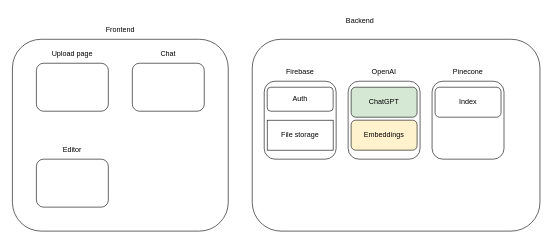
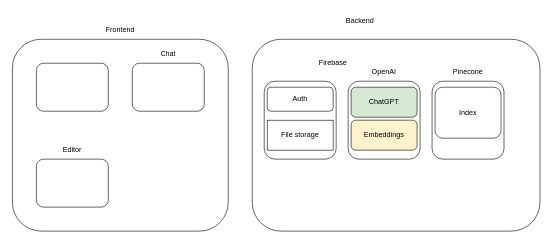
  <mxCell id="0" />
  <mxCell id="1" parent="0" />
  <mxCell id="2" value="" style="rounded=1;whiteSpace=wrap;html=1;fillColor=none;" vertex="1" parent="1"><mxGeometry x="420" y="65" width="480" height="320" as="geometry" /></mxCell>
  <mxCell id="3" value="" style="rounded=1;whiteSpace=wrap;html=1;fillColor=none;" vertex="1" parent="1"><mxGeometry x="20" y="65" width="360" height="320" as="geometry" /></mxCell>
  <mxCell id="4" value="Frontend" style="text;html=1;strokeColor=none;fillColor=none;align=center;verticalAlign=middle;whiteSpace=wrap;rounded=0;" vertex="1" parent="1"><mxGeometry x="170" y="35" width="60" height="30" as="geometry" /></mxCell>
  <mxCell id="5" value="Backend" style="text;html=1;strokeColor=none;fillColor=none;align=center;verticalAlign=middle;whiteSpace=wrap;rounded=0;" vertex="1" parent="1"><mxGeometry x="570" y="20" width="60" height="30" as="geometry" /></mxCell>
  <mxCell id="6" value="" style="rounded=1;whiteSpace=wrap;html=1;" vertex="1" parent="1"><mxGeometry x="440" y="135" width="120" height="130" as="geometry" /></mxCell>
- <mxCell id="7" value="Firebase" style="text;html=1;strokeColor=none;fillColor=none;align=center;verticalAlign=middle;whiteSpace=wrap;rounded=0;" vertex="1" parent="1"><mxGeometry x="470" y="105" width="60" height="30" as="geometry" /></mxCell>
+ <mxCell id="7" value="Firebase" style="text;html=1;strokeColor=none;fillColor=none;align=center;verticalAlign=middle;whiteSpace=wrap;rounded=0;" vertex="1" parent="1"><mxGeometry x="525" y="90" width="60" height="30" as="geometry" /></mxCell>
  <mxCell id="8" value="Auth" style="rounded=1;whiteSpace=wrap;html=1;" vertex="1" parent="1"><mxGeometry x="445" y="145" width="110" height="40" as="geometry" /></mxCell>
  <mxCell id="9" value="File storage" style="whiteSpace=wrap;html=1;rounded=0;" vertex="1" parent="1"><mxGeometry x="445" y="200" width="110" height="50" as="geometry" /></mxCell>
  <mxCell id="10" value="" style="rounded=1;whiteSpace=wrap;html=1;" vertex="1" parent="1"><mxGeometry x="580" y="135" width="120" height="130" as="geometry" /></mxCell>
  <mxCell id="11" value="ChatGPT" style="rounded=1;whiteSpace=wrap;html=1;fillColor=#d5e8d4;" vertex="1" parent="1"><mxGeometry x="585" y="145" width="110" height="50" as="geometry" /></mxCell>
  <mxCell id="12" value="Embeddings" style="rounded=1;whiteSpace=wrap;html=1;fillColor=#fff2cc;" vertex="1" parent="1"><mxGeometry x="585" y="200" width="110" height="50" as="geometry" /></mxCell>
  <mxCell id="13" value="OpenAI" style="text;html=1;strokeColor=none;fillColor=none;align=center;verticalAlign=middle;whiteSpace=wrap;rounded=0;" vertex="1" parent="1"><mxGeometry x="610" y="105" width="60" height="30" as="geometry" /></mxCell>
  <mxCell id="14" value="" style="rounded=1;whiteSpace=wrap;html=1;" vertex="1" parent="1"><mxGeometry x="720" y="135" width="120" height="130" as="geometry" /></mxCell>
- <mxCell id="15" value="Index" style="rounded=1;whiteSpace=wrap;html=1;" vertex="1" parent="1"><mxGeometry x="725" y="145" width="110" height="50" as="geometry" /></mxCell>
+ <mxCell id="15" value="Index" style="rounded=1;whiteSpace=wrap;html=1;" vertex="1" parent="1"><mxGeometry x="725" y="145" width="110" height="85" as="geometry" /></mxCell>
  <mxCell id="16" value="Pinecone" style="text;html=1;strokeColor=none;fillColor=none;align=center;verticalAlign=middle;whiteSpace=wrap;rounded=0;" vertex="1" parent="1"><mxGeometry x="750" y="105" width="60" height="30" as="geometry" /></mxCell>
  <mxCell id="17" value="" style="rounded=1;whiteSpace=wrap;html=1;" vertex="1" parent="1"><mxGeometry x="60" y="105" width="120" height="80" as="geometry" /></mxCell>
- <mxCell id="18" value="Upload page" style="text;html=1;strokeColor=none;fillColor=none;align=center;verticalAlign=middle;whiteSpace=wrap;rounded=0;" vertex="1" parent="1"><mxGeometry x="80" y="75" width="80" height="30" as="geometry" /></mxCell>
  <mxCell id="19" value="" style="rounded=1;whiteSpace=wrap;html=1;" vertex="1" parent="1"><mxGeometry x="220" y="105" width="120" height="80" as="geometry" /></mxCell>
  <mxCell id="20" value="Chat" style="text;html=1;strokeColor=none;fillColor=none;align=center;verticalAlign=middle;whiteSpace=wrap;rounded=0;" vertex="1" parent="1"><mxGeometry x="250" y="75" width="60" height="30" as="geometry" /></mxCell>
  <mxCell id="21" value="" style="rounded=1;whiteSpace=wrap;html=1;" vertex="1" parent="1"><mxGeometry x="60" y="265" width="120" height="80" as="geometry" /></mxCell>
  <mxCell id="22" value="Editor" style="text;html=1;strokeColor=none;fillColor=none;align=center;verticalAlign=middle;whiteSpace=wrap;rounded=0;" vertex="1" parent="1"><mxGeometry x="90" y="235" width="60" height="30" as="geometry" /></mxCell>
